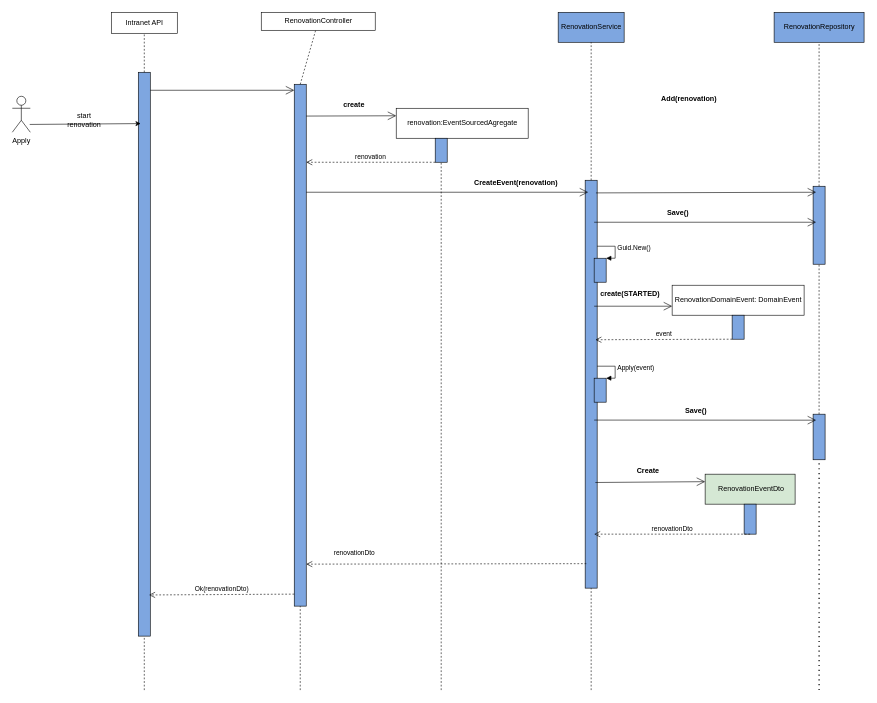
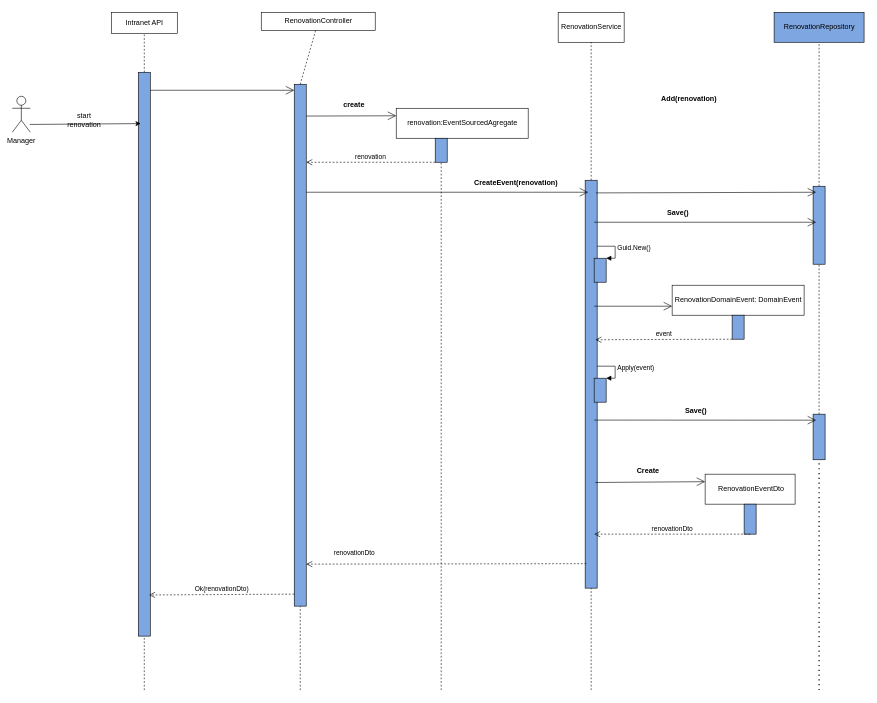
  <mxCell id="0" />
  <mxCell id="1" parent="0" />
  <mxCell id="2" value="RenovationRepository" style="html=1;fillColor=#7ea6e0;" parent="1" vertex="1"><mxGeometry x="1290" y="20" width="150" height="50" as="geometry" /></mxCell>
- <mxCell id="3" value="RenovationService" style="html=1;fillColor=#7ea6e0;" parent="1" vertex="1"><mxGeometry x="930" y="20" width="110" height="50" as="geometry" /></mxCell>
+ <mxCell id="3" value="RenovationService" style="html=1;fillColor=#FFFFFF;" parent="1" vertex="1"><mxGeometry x="930" y="20" width="110" height="50" as="geometry" /></mxCell>
  <mxCell id="4" value="renovation:EventSourcedAgregate" style="html=1;fillColor=#FFFFFF;" parent="1" vertex="1"><mxGeometry x="660" y="180" width="220" height="50" as="geometry" /></mxCell>
  <mxCell id="5" value="" style="rounded=0;whiteSpace=wrap;html=1;fillColor=#7EA6E0;" parent="1" vertex="1"><mxGeometry x="230" y="120" width="20" height="940" as="geometry" /></mxCell>
  <mxCell id="6" value="" style="rounded=0;whiteSpace=wrap;html=1;fillColor=#7EA6E0;" parent="1" vertex="1"><mxGeometry x="490" y="140" width="20" height="870" as="geometry" /></mxCell>
  <mxCell id="7" value="" style="endArrow=open;endFill=1;endSize=12;html=1;rounded=0;" parent="1" edge="1"><mxGeometry width="160" relative="1" as="geometry"><mxPoint x="250" y="150" as="sourcePoint" /><mxPoint x="490" y="150" as="targetPoint" /></mxGeometry></mxCell>
  <mxCell id="8" value="" style="endArrow=open;endFill=1;endSize=12;html=1;rounded=0;entryX=0;entryY=0.25;entryDx=0;entryDy=0;" parent="1" target="4" edge="1"><mxGeometry width="160" relative="1" as="geometry"><mxPoint x="510" y="193" as="sourcePoint" /><mxPoint x="810" y="290" as="targetPoint" /></mxGeometry></mxCell>
  <mxCell id="9" value="" style="rounded=0;whiteSpace=wrap;html=1;fillColor=#7EA6E0;" parent="1" vertex="1"><mxGeometry x="725" y="230" width="20" height="40" as="geometry" /></mxCell>
  <mxCell id="10" value="create" style="text;align=center;fontStyle=1;verticalAlign=middle;spacingLeft=3;spacingRight=3;strokeColor=none;rotatable=0;points=[[0,0.5],[1,0.5]];portConstraint=eastwest;fillColor=#FFFFFF;" parent="1" vertex="1"><mxGeometry x="550" y="160" width="80" height="26" as="geometry" /></mxCell>
  <mxCell id="11" value="renovation" style="html=1;verticalAlign=bottom;endArrow=open;dashed=1;endSize=8;rounded=0;exitX=0;exitY=1;exitDx=0;exitDy=0;" parent="1" source="9" edge="1"><mxGeometry relative="1" as="geometry"><mxPoint x="590" y="270" as="sourcePoint" /><mxPoint x="510" y="270" as="targetPoint" /></mxGeometry></mxCell>
  <mxCell id="12" value="" style="rounded=0;whiteSpace=wrap;html=1;fillColor=#7EA6E0;" parent="1" vertex="1"><mxGeometry x="975" y="300" width="20" height="680" as="geometry" /></mxCell>
  <mxCell id="13" value="" style="endArrow=open;endFill=1;endSize=12;html=1;rounded=0;" parent="1" edge="1"><mxGeometry width="160" relative="1" as="geometry"><mxPoint x="510" y="320" as="sourcePoint" /><mxPoint x="980" y="320" as="targetPoint" /></mxGeometry></mxCell>
  <mxCell id="14" value="CreateEvent(renovation)" style="text;align=center;fontStyle=1;verticalAlign=middle;spacingLeft=3;spacingRight=3;strokeColor=none;rotatable=0;points=[[0,0.5],[1,0.5]];portConstraint=eastwest;fillColor=#FFFFFF;" parent="1" vertex="1"><mxGeometry x="820" y="290" width="80" height="26" as="geometry" /></mxCell>
  <mxCell id="15" value="Save()" style="text;align=center;fontStyle=1;verticalAlign=middle;spacingLeft=3;spacingRight=3;strokeColor=none;rotatable=0;points=[[0,0.5],[1,0.5]];portConstraint=eastwest;fillColor=#FFFFFF;" parent="1" vertex="1"><mxGeometry x="1090" y="340" width="80" height="26" as="geometry" /></mxCell>
  <mxCell id="16" value="Intranet API" style="html=1;fillColor=#FFFFFF;" parent="1" vertex="1"><mxGeometry x="185" y="20" width="110" height="35" as="geometry" /></mxCell>
  <mxCell id="17" value="RenovationController" style="html=1;fillColor=#FFFFFF;" parent="1" vertex="1"><mxGeometry x="435" y="20" width="190" height="30" as="geometry" /></mxCell>
  <mxCell id="18" value="&lt;span style=&quot;color: rgb(0, 0, 0); font-family: Helvetica; font-size: 12px; font-style: normal; font-variant-ligatures: normal; font-variant-caps: normal; font-weight: 700; letter-spacing: normal; orphans: 2; text-align: center; text-indent: 0px; text-transform: none; widows: 2; word-spacing: 0px; -webkit-text-stroke-width: 0px; background-color: rgb(255, 255, 255); text-decoration-thickness: initial; text-decoration-style: initial; text-decoration-color: initial; float: none; display: inline !important;&quot;&gt;Add(renovation)&lt;/span&gt;" style="text;whiteSpace=wrap;html=1;" parent="1" vertex="1"><mxGeometry x="1100" y="150" width="180" height="40" as="geometry" /></mxCell>
  <mxCell id="19" value="" style="rounded=0;whiteSpace=wrap;html=1;fillColor=#7EA6E0;" parent="1" vertex="1"><mxGeometry x="1355" y="310" width="20" height="130" as="geometry" /></mxCell>
  <mxCell id="20" value="" style="endArrow=open;endFill=1;endSize=12;html=1;rounded=0;exitX=0.9;exitY=0.031;exitDx=0;exitDy=0;exitPerimeter=0;" parent="1" source="12" edge="1"><mxGeometry width="160" relative="1" as="geometry"><mxPoint x="1000" y="320" as="sourcePoint" /><mxPoint x="1360" y="320" as="targetPoint" /></mxGeometry></mxCell>
  <mxCell id="21" value="" style="endArrow=open;endFill=1;endSize=12;html=1;rounded=0;" parent="1" edge="1"><mxGeometry width="160" relative="1" as="geometry"><mxPoint x="990" y="370" as="sourcePoint" /><mxPoint x="1360" y="370" as="targetPoint" /></mxGeometry></mxCell>
  <mxCell id="22" value="RenovationDomainEvent: DomainEvent" style="html=1;fillColor=#FFFFFF;" parent="1" vertex="1"><mxGeometry x="1120" y="475" width="220" height="50" as="geometry" /></mxCell>
  <mxCell id="23" value="" style="rounded=0;whiteSpace=wrap;html=1;fillColor=#7EA6E0;" parent="1" vertex="1"><mxGeometry x="1220" y="525" width="20" height="40" as="geometry" /></mxCell>
- <mxCell id="24" value="create(STARTED)" style="text;align=center;fontStyle=1;verticalAlign=middle;spacingLeft=3;spacingRight=3;strokeColor=none;rotatable=0;points=[[0,0.5],[1,0.5]];portConstraint=eastwest;fillColor=#FFFFFF;" parent="1" vertex="1"><mxGeometry x="1010" y="475" width="80" height="26" as="geometry" /></mxCell>
  <mxCell id="25" value="" style="endArrow=open;endFill=1;endSize=12;html=1;rounded=0;" parent="1" edge="1"><mxGeometry width="160" relative="1" as="geometry"><mxPoint x="990" y="510" as="sourcePoint" /><mxPoint x="1120" y="510" as="targetPoint" /></mxGeometry></mxCell>
  <mxCell id="26" value="event" style="html=1;verticalAlign=bottom;endArrow=open;dashed=1;endSize=8;rounded=0;exitX=0;exitY=1;exitDx=0;exitDy=0;entryX=0.85;entryY=0.391;entryDx=0;entryDy=0;entryPerimeter=0;" parent="1" source="23" target="12" edge="1"><mxGeometry relative="1" as="geometry"><mxPoint x="1160" y="590" as="sourcePoint" /><mxPoint x="1080" y="590" as="targetPoint" /></mxGeometry></mxCell>
  <mxCell id="27" value="" style="html=1;points=[];perimeter=orthogonalPerimeter;fillColor=#7EA6E0;" parent="1" vertex="1"><mxGeometry x="990" y="630" width="20" height="40" as="geometry" /></mxCell>
  <mxCell id="28" value="Apply(event)" style="edgeStyle=orthogonalEdgeStyle;html=1;align=left;spacingLeft=2;endArrow=block;rounded=0;entryX=1;entryY=0;" parent="1" target="27" edge="1"><mxGeometry relative="1" as="geometry"><mxPoint x="995" y="610" as="sourcePoint" /><Array as="points"><mxPoint x="1025" y="610" /></Array></mxGeometry></mxCell>
  <mxCell id="29" value="Save()" style="text;align=center;fontStyle=1;verticalAlign=middle;spacingLeft=3;spacingRight=3;strokeColor=none;rotatable=0;points=[[0,0.5],[1,0.5]];portConstraint=eastwest;fillColor=#FFFFFF;" parent="1" vertex="1"><mxGeometry x="1120" y="670" width="80" height="26" as="geometry" /></mxCell>
  <mxCell id="30" value="" style="rounded=0;whiteSpace=wrap;html=1;fillColor=#7EA6E0;" parent="1" vertex="1"><mxGeometry x="1355" y="690" width="20" height="76" as="geometry" /></mxCell>
  <mxCell id="31" value="" style="endArrow=open;endFill=1;endSize=12;html=1;rounded=0;exitX=0.75;exitY=0.588;exitDx=0;exitDy=0;exitPerimeter=0;" parent="1" source="12" edge="1"><mxGeometry width="160" relative="1" as="geometry"><mxPoint x="990" y="700" as="sourcePoint" /><mxPoint x="1360" y="700" as="targetPoint" /></mxGeometry></mxCell>
  <mxCell id="32" value="" style="html=1;points=[];perimeter=orthogonalPerimeter;fillColor=#7EA6E0;" parent="1" vertex="1"><mxGeometry x="990" y="430" width="20" height="40" as="geometry" /></mxCell>
  <mxCell id="33" value="Guid.New()" style="edgeStyle=orthogonalEdgeStyle;html=1;align=left;spacingLeft=2;endArrow=block;rounded=0;entryX=1;entryY=0;" parent="1" target="32" edge="1"><mxGeometry relative="1" as="geometry"><mxPoint x="995" y="410" as="sourcePoint" /><Array as="points"><mxPoint x="1025" y="410" /></Array></mxGeometry></mxCell>
- <mxCell id="34" value="&amp;nbsp;RenovationEventDto" style="html=1;fillColor=#d5e8d4;" parent="1" vertex="1"><mxGeometry x="1175" y="790" width="150" height="50" as="geometry" /></mxCell>
+ <mxCell id="34" value="&amp;nbsp;RenovationEventDto" style="html=1;fillColor=#FFFFFF;" parent="1" vertex="1"><mxGeometry x="1175" y="790" width="150" height="50" as="geometry" /></mxCell>
  <mxCell id="35" value="" style="endArrow=open;endFill=1;endSize=12;html=1;rounded=0;entryX=0;entryY=0.25;entryDx=0;entryDy=0;exitX=0.85;exitY=0.741;exitDx=0;exitDy=0;exitPerimeter=0;" parent="1" source="12" target="34" edge="1"><mxGeometry width="160" relative="1" as="geometry"><mxPoint x="990" y="810" as="sourcePoint" /><mxPoint x="1150" y="810" as="targetPoint" /></mxGeometry></mxCell>
  <mxCell id="36" value="Create" style="text;align=center;fontStyle=1;verticalAlign=middle;spacingLeft=3;spacingRight=3;strokeColor=none;rotatable=0;points=[[0,0.5],[1,0.5]];portConstraint=eastwest;fillColor=#FFFFFF;" parent="1" vertex="1"><mxGeometry x="1040" y="770" width="80" height="26" as="geometry" /></mxCell>
  <mxCell id="37" value="" style="rounded=0;whiteSpace=wrap;html=1;fillColor=#7EA6E0;" parent="1" vertex="1"><mxGeometry x="1240" y="840" width="20" height="50" as="geometry" /></mxCell>
  <mxCell id="38" value="renovationDto" style="html=1;verticalAlign=bottom;endArrow=open;dashed=1;endSize=8;rounded=0;" parent="1" edge="1"><mxGeometry relative="1" as="geometry"><mxPoint x="1250" y="890" as="sourcePoint" /><mxPoint x="990" y="890" as="targetPoint" /></mxGeometry></mxCell>
  <mxCell id="39" value="renovationDto" style="html=1;verticalAlign=bottom;endArrow=open;dashed=1;endSize=8;rounded=0;exitX=0.1;exitY=0.94;exitDx=0;exitDy=0;exitPerimeter=0;" parent="1" source="12" edge="1"><mxGeometry x="0.657" y="-10" relative="1" as="geometry"><mxPoint x="970" y="930" as="sourcePoint" /><mxPoint x="510" y="940" as="targetPoint" /><mxPoint as="offset" /></mxGeometry></mxCell>
  <mxCell id="40" value="Ok(renovationDto)" style="html=1;verticalAlign=bottom;endArrow=open;dashed=1;endSize=8;rounded=0;entryX=0.9;entryY=0.927;entryDx=0;entryDy=0;entryPerimeter=0;" parent="1" target="5" edge="1"><mxGeometry relative="1" as="geometry"><mxPoint x="490" y="990" as="sourcePoint" /><mxPoint x="410" y="990" as="targetPoint" /></mxGeometry></mxCell>
  <mxCell id="41" value="" style="endArrow=none;dashed=1;html=1;rounded=0;entryX=0.5;entryY=1;entryDx=0;entryDy=0;exitX=0.5;exitY=0;exitDx=0;exitDy=0;" parent="1" source="5" target="16" edge="1"><mxGeometry width="50" height="50" relative="1" as="geometry"><mxPoint x="90" y="170" as="sourcePoint" /><mxPoint x="140" y="120" as="targetPoint" /></mxGeometry></mxCell>
  <mxCell id="42" value="" style="endArrow=none;dashed=1;html=1;rounded=0;entryX=0.5;entryY=1;entryDx=0;entryDy=0;" parent="1" target="5" edge="1"><mxGeometry width="50" height="50" relative="1" as="geometry"><mxPoint x="240" y="1150" as="sourcePoint" /><mxPoint x="260" y="1100" as="targetPoint" /></mxGeometry></mxCell>
  <mxCell id="43" value="" style="endArrow=none;dashed=1;html=1;rounded=0;exitX=0.5;exitY=0;exitDx=0;exitDy=0;" parent="1" source="6" target="17" edge="1"><mxGeometry width="50" height="50" relative="1" as="geometry"><mxPoint x="500" y="120" as="sourcePoint" /><mxPoint x="550" y="70" as="targetPoint" /></mxGeometry></mxCell>
  <mxCell id="44" value="" style="endArrow=none;dashed=1;html=1;rounded=0;entryX=0.5;entryY=1;entryDx=0;entryDy=0;" parent="1" target="6" edge="1"><mxGeometry width="50" height="50" relative="1" as="geometry"><mxPoint x="500" y="1150" as="sourcePoint" /><mxPoint x="510" y="1080" as="targetPoint" /></mxGeometry></mxCell>
  <mxCell id="45" value="" style="endArrow=none;dashed=1;html=1;rounded=0;entryX=0.5;entryY=1;entryDx=0;entryDy=0;exitX=0.5;exitY=0;exitDx=0;exitDy=0;" parent="1" source="12" target="3" edge="1"><mxGeometry width="50" height="50" relative="1" as="geometry"><mxPoint x="950" y="240" as="sourcePoint" /><mxPoint x="1000" y="190" as="targetPoint" /></mxGeometry></mxCell>
  <mxCell id="46" value="" style="endArrow=none;dashed=1;html=1;rounded=0;entryX=0.5;entryY=1;entryDx=0;entryDy=0;" parent="1" target="12" edge="1"><mxGeometry width="50" height="50" relative="1" as="geometry"><mxPoint x="985" y="1150" as="sourcePoint" /><mxPoint x="1000" y="1080" as="targetPoint" /></mxGeometry></mxCell>
  <mxCell id="47" value="" style="endArrow=none;dashed=1;html=1;dashPattern=1 3;strokeWidth=2;rounded=0;entryX=0.5;entryY=1;entryDx=0;entryDy=0;" parent="1" target="30" edge="1"><mxGeometry width="50" height="50" relative="1" as="geometry"><mxPoint x="1365" y="1150" as="sourcePoint" /><mxPoint x="1380" y="1000" as="targetPoint" /></mxGeometry></mxCell>
  <mxCell id="48" value="" style="endArrow=none;dashed=1;html=1;rounded=0;" parent="1" edge="1"><mxGeometry width="50" height="50" relative="1" as="geometry"><mxPoint x="735" y="1150" as="sourcePoint" /><mxPoint x="735" y="270" as="targetPoint" /></mxGeometry></mxCell>
  <mxCell id="49" value="" style="endArrow=none;dashed=1;html=1;rounded=0;entryX=0.5;entryY=1;entryDx=0;entryDy=0;exitX=0.5;exitY=0;exitDx=0;exitDy=0;" parent="1" source="30" target="19" edge="1"><mxGeometry width="50" height="50" relative="1" as="geometry"><mxPoint x="1400" y="610" as="sourcePoint" /><mxPoint x="1450" y="560" as="targetPoint" /></mxGeometry></mxCell>
  <mxCell id="50" value="" style="endArrow=none;dashed=1;html=1;rounded=0;entryX=0.5;entryY=1;entryDx=0;entryDy=0;exitX=0.5;exitY=0;exitDx=0;exitDy=0;" parent="1" source="19" target="2" edge="1"><mxGeometry width="50" height="50" relative="1" as="geometry"><mxPoint x="1320" y="250" as="sourcePoint" /><mxPoint x="1370" y="200" as="targetPoint" /></mxGeometry></mxCell>
- <mxCell id="51" value="Apply" style="shape=umlActor;verticalLabelPosition=bottom;verticalAlign=top;html=1;fillColor=#FFFFFF;" parent="1" vertex="1"><mxGeometry x="20" y="160" width="30" height="60" as="geometry" /></mxCell>
+ <mxCell id="51" value="Manager" style="shape=umlActor;verticalLabelPosition=bottom;verticalAlign=top;html=1;fillColor=#FFFFFF;" parent="1" vertex="1"><mxGeometry x="20" y="160" width="30" height="60" as="geometry" /></mxCell>
  <mxCell id="52" value="start renovation" style="text;html=1;strokeColor=none;fillColor=none;align=center;verticalAlign=middle;whiteSpace=wrap;rounded=0;" parent="1" vertex="1"><mxGeometry x="110" y="185" width="60" height="30" as="geometry" /></mxCell>
  <mxCell id="53" value="" style="endArrow=classic;html=1;rounded=0;exitX=0.967;exitY=0.783;exitDx=0;exitDy=0;exitPerimeter=0;entryX=0.2;entryY=0.091;entryDx=0;entryDy=0;entryPerimeter=0;" parent="1" source="51" target="5" edge="1"><mxGeometry width="50" height="50" relative="1" as="geometry"><mxPoint x="810" y="350" as="sourcePoint" /><mxPoint x="860" y="300" as="targetPoint" /></mxGeometry></mxCell>
